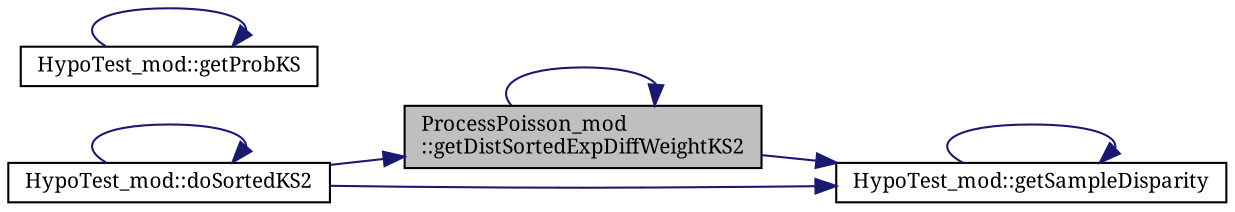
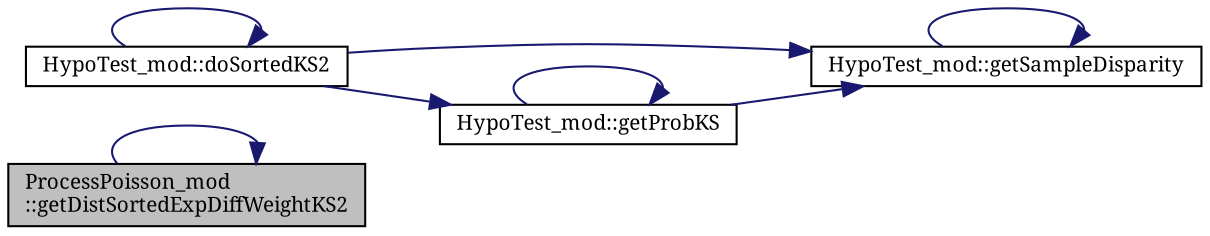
  digraph {
    fontname="Noto Serif"
    rankdir=LR
    node [color=black fillcolor=white fontname="Noto Serif" fontsize=10 shape=record style=filled]
    edge [color=midnightblue fontname="Noto Serif" fontsize=10 labelfontname=Helvetica labelfontsize=10 style=solid]
    n1 [fillcolor=grey75 fontcolor=black height=0.2 label="ProcessPoisson_mod\l::getDistSortedExpDiffWeightKS2" width=0.4]
    n2 [height=0.2 label="HypoTest_mod::getSampleDisparity" width=0.4]
    n3 [height=0.2 label="HypoTest_mod::doSortedKS2" width=0.4]
    n4 [height=0.2 label="HypoTest_mod::getProbKS" width=0.4]
    n1 -> n1
-   n1 -> n2
+   n4 -> n2
    n2 -> n2
    n3 -> n2
    n3 -> n3
-   n3 -> n1
+   n3 -> n4
    n4 -> n4
  }
